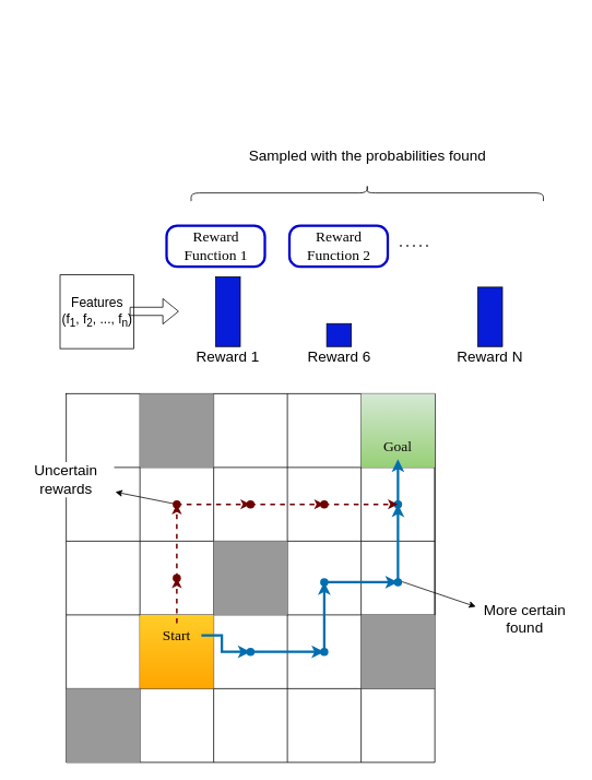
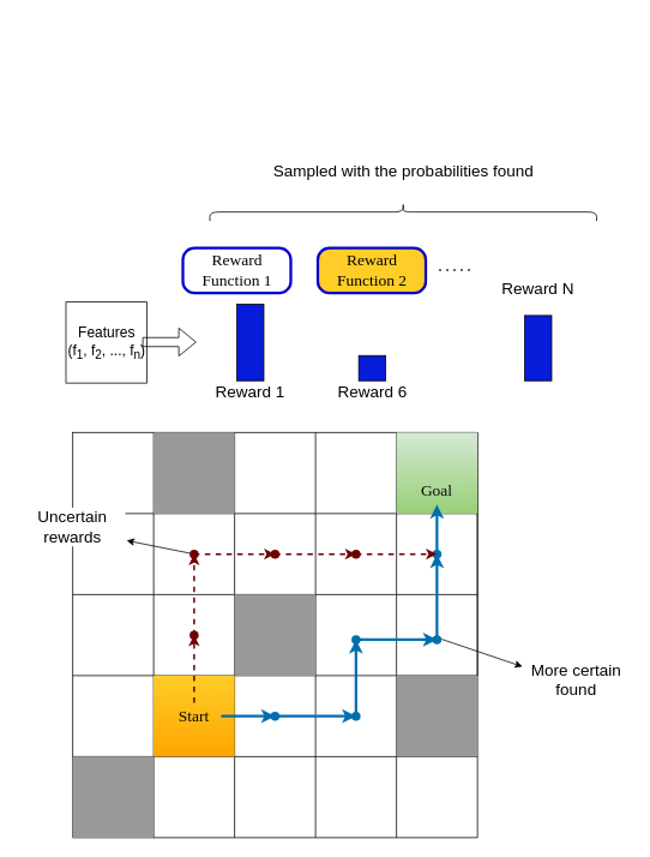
  <mxCell id="0" />
  <mxCell id="1" parent="0" />
  <mxCell id="2" value="" style="group" parent="1" vertex="1" connectable="0"><mxGeometry x="20" y="480" width="680" height="450" as="geometry" /></mxCell>
  <mxCell id="3" value="" style="shape=table;startSize=0;container=1;collapsible=0;childLayout=tableLayout;" parent="2" vertex="1"><mxGeometry x="60" width="450" height="450" as="geometry" /></mxCell>
  <mxCell id="4" value="" style="shape=tableRow;horizontal=0;startSize=0;swimlaneHead=0;swimlaneBody=0;strokeColor=inherit;top=0;left=0;bottom=0;right=0;collapsible=0;dropTarget=0;fillColor=none;points=[[0,0.5],[1,0.5]];portConstraint=eastwest;" parent="3" vertex="1"><mxGeometry width="450" height="90" as="geometry" /></mxCell>
  <mxCell id="5" value="" style="shape=partialRectangle;html=1;whiteSpace=wrap;connectable=0;strokeColor=inherit;overflow=hidden;fillColor=none;top=0;left=0;bottom=0;right=0;pointerEvents=1;" parent="4" vertex="1"><mxGeometry width="90" height="90" as="geometry"><mxRectangle width="90" height="90" as="alternateBounds" /></mxGeometry></mxCell>
  <mxCell id="6" value="" style="shape=partialRectangle;html=1;whiteSpace=wrap;connectable=0;strokeColor=#C73500;overflow=hidden;fillColor=#999999;top=0;left=0;bottom=0;right=0;pointerEvents=1;fontColor=#000000;" parent="4" vertex="1"><mxGeometry x="90" width="90" height="90" as="geometry"><mxRectangle width="90" height="90" as="alternateBounds" /></mxGeometry></mxCell>
  <mxCell id="7" value="" style="shape=partialRectangle;html=1;whiteSpace=wrap;connectable=0;strokeColor=inherit;overflow=hidden;fillColor=none;top=0;left=0;bottom=0;right=0;pointerEvents=1;" parent="4" vertex="1"><mxGeometry x="180" width="90" height="90" as="geometry"><mxRectangle width="90" height="90" as="alternateBounds" /></mxGeometry></mxCell>
  <mxCell id="8" value="" style="shape=partialRectangle;html=1;whiteSpace=wrap;connectable=0;strokeColor=inherit;overflow=hidden;fillColor=none;top=0;left=0;bottom=0;right=0;pointerEvents=1;" parent="4" vertex="1"><mxGeometry x="270" width="90" height="90" as="geometry"><mxRectangle width="90" height="90" as="alternateBounds" /></mxGeometry></mxCell>
  <mxCell id="9" value="" style="shape=partialRectangle;html=1;whiteSpace=wrap;connectable=0;strokeColor=inherit;overflow=hidden;fillColor=none;top=0;left=0;bottom=0;right=0;pointerEvents=1;" parent="4" vertex="1"><mxGeometry x="360" width="90" height="90" as="geometry"><mxRectangle width="90" height="90" as="alternateBounds" /></mxGeometry></mxCell>
  <mxCell id="10" value="" style="shape=tableRow;horizontal=0;startSize=0;swimlaneHead=0;swimlaneBody=0;strokeColor=inherit;top=0;left=0;bottom=0;right=0;collapsible=0;dropTarget=0;fillColor=none;points=[[0,0.5],[1,0.5]];portConstraint=eastwest;" parent="3" vertex="1"><mxGeometry y="90" width="450" height="90" as="geometry" /></mxCell>
  <mxCell id="11" value="" style="shape=partialRectangle;html=1;whiteSpace=wrap;connectable=0;strokeColor=inherit;overflow=hidden;fillColor=none;top=0;left=0;bottom=0;right=0;pointerEvents=1;" parent="10" vertex="1"><mxGeometry width="90" height="90" as="geometry"><mxRectangle width="90" height="90" as="alternateBounds" /></mxGeometry></mxCell>
  <mxCell id="12" value="" style="shape=partialRectangle;html=1;whiteSpace=wrap;connectable=0;strokeColor=inherit;overflow=hidden;fillColor=none;top=0;left=0;bottom=0;right=0;pointerEvents=1;" parent="10" vertex="1"><mxGeometry x="90" width="90" height="90" as="geometry"><mxRectangle width="90" height="90" as="alternateBounds" /></mxGeometry></mxCell>
  <mxCell id="13" value="" style="shape=partialRectangle;html=1;whiteSpace=wrap;connectable=0;strokeColor=inherit;overflow=hidden;fillColor=none;top=0;left=0;bottom=0;right=0;pointerEvents=1;" parent="10" vertex="1"><mxGeometry x="180" width="90" height="90" as="geometry"><mxRectangle width="90" height="90" as="alternateBounds" /></mxGeometry></mxCell>
  <mxCell id="14" value="" style="shape=partialRectangle;html=1;whiteSpace=wrap;connectable=0;strokeColor=inherit;overflow=hidden;fillColor=none;top=0;left=0;bottom=0;right=0;pointerEvents=1;" parent="10" vertex="1"><mxGeometry x="270" width="90" height="90" as="geometry"><mxRectangle width="90" height="90" as="alternateBounds" /></mxGeometry></mxCell>
  <mxCell id="15" value="" style="shape=partialRectangle;html=1;whiteSpace=wrap;connectable=0;strokeColor=inherit;overflow=hidden;fillColor=none;top=0;left=0;bottom=0;right=0;pointerEvents=1;" parent="10" vertex="1"><mxGeometry x="360" width="90" height="90" as="geometry"><mxRectangle width="90" height="90" as="alternateBounds" /></mxGeometry></mxCell>
  <mxCell id="16" value="" style="shape=tableRow;horizontal=0;startSize=0;swimlaneHead=0;swimlaneBody=0;strokeColor=inherit;top=0;left=0;bottom=0;right=0;collapsible=0;dropTarget=0;fillColor=none;points=[[0,0.5],[1,0.5]];portConstraint=eastwest;" parent="3" vertex="1"><mxGeometry y="180" width="450" height="90" as="geometry" /></mxCell>
  <mxCell id="17" value="" style="shape=partialRectangle;html=1;whiteSpace=wrap;connectable=0;strokeColor=inherit;overflow=hidden;fillColor=none;top=0;left=0;bottom=0;right=0;pointerEvents=1;" parent="16" vertex="1"><mxGeometry width="90" height="90" as="geometry"><mxRectangle width="90" height="90" as="alternateBounds" /></mxGeometry></mxCell>
  <mxCell id="18" value="" style="shape=partialRectangle;html=1;whiteSpace=wrap;connectable=0;strokeColor=inherit;overflow=hidden;fillColor=none;top=0;left=0;bottom=0;right=0;pointerEvents=1;" parent="16" vertex="1"><mxGeometry x="90" width="90" height="90" as="geometry"><mxRectangle width="90" height="90" as="alternateBounds" /></mxGeometry></mxCell>
  <mxCell id="19" value="" style="shape=partialRectangle;html=1;whiteSpace=wrap;connectable=0;strokeColor=inherit;overflow=hidden;fillColor=none;top=0;left=0;bottom=0;right=0;pointerEvents=1;" parent="16" vertex="1"><mxGeometry x="180" width="90" height="90" as="geometry"><mxRectangle width="90" height="90" as="alternateBounds" /></mxGeometry></mxCell>
  <mxCell id="20" value="" style="shape=partialRectangle;html=1;whiteSpace=wrap;connectable=0;strokeColor=inherit;overflow=hidden;fillColor=none;top=0;left=0;bottom=0;right=0;pointerEvents=1;" parent="16" vertex="1"><mxGeometry x="270" width="90" height="90" as="geometry"><mxRectangle width="90" height="90" as="alternateBounds" /></mxGeometry></mxCell>
  <mxCell id="21" value="" style="shape=partialRectangle;html=1;whiteSpace=wrap;connectable=0;strokeColor=inherit;overflow=hidden;fillColor=none;top=0;left=0;bottom=0;right=0;pointerEvents=1;" parent="16" vertex="1"><mxGeometry x="360" width="90" height="90" as="geometry"><mxRectangle width="90" height="90" as="alternateBounds" /></mxGeometry></mxCell>
  <mxCell id="22" value="" style="shape=waypoint;sketch=0;size=6;pointerEvents=1;points=[];fillColor=none;resizable=0;rotatable=0;perimeter=centerPerimeter;snapToPoint=1;" parent="16" vertex="1"><mxGeometry x="450" height="90" as="geometry"><mxRectangle width="NaN" height="90" as="alternateBounds" /></mxGeometry></mxCell>
  <mxCell id="23" value="" style="shape=tableRow;horizontal=0;startSize=0;swimlaneHead=0;swimlaneBody=0;strokeColor=inherit;top=0;left=0;bottom=0;right=0;collapsible=0;dropTarget=0;fillColor=none;points=[[0,0.5],[1,0.5]];portConstraint=eastwest;" parent="3" vertex="1"><mxGeometry y="270" width="450" height="90" as="geometry" /></mxCell>
  <mxCell id="24" value="" style="shape=partialRectangle;html=1;whiteSpace=wrap;connectable=0;strokeColor=inherit;overflow=hidden;fillColor=none;top=0;left=0;bottom=0;right=0;pointerEvents=1;" parent="23" vertex="1"><mxGeometry width="90" height="90" as="geometry"><mxRectangle width="90" height="90" as="alternateBounds" /></mxGeometry></mxCell>
  <mxCell id="25" value="" style="shape=partialRectangle;html=1;whiteSpace=wrap;connectable=0;strokeColor=#d79b00;overflow=hidden;fillColor=#ffcd28;top=0;left=0;bottom=0;right=0;pointerEvents=1;fillStyle=auto;gradientColor=#ffa500;" parent="23" vertex="1"><mxGeometry x="90" width="90" height="90" as="geometry"><mxRectangle width="90" height="90" as="alternateBounds" /></mxGeometry></mxCell>
  <mxCell id="26" value="" style="shape=partialRectangle;html=1;whiteSpace=wrap;connectable=0;strokeColor=inherit;overflow=hidden;fillColor=none;top=0;left=0;bottom=0;right=0;pointerEvents=1;" parent="23" vertex="1"><mxGeometry x="180" width="90" height="90" as="geometry"><mxRectangle width="90" height="90" as="alternateBounds" /></mxGeometry></mxCell>
  <mxCell id="27" value="" style="shape=partialRectangle;html=1;whiteSpace=wrap;connectable=0;strokeColor=inherit;overflow=hidden;fillColor=none;top=0;left=0;bottom=0;right=0;pointerEvents=1;" parent="23" vertex="1"><mxGeometry x="270" width="90" height="90" as="geometry"><mxRectangle width="90" height="90" as="alternateBounds" /></mxGeometry></mxCell>
  <mxCell id="28" value="" style="shape=partialRectangle;html=1;whiteSpace=wrap;connectable=0;strokeColor=inherit;overflow=hidden;fillColor=#999999;top=0;left=0;bottom=0;right=0;pointerEvents=1;" parent="23" vertex="1"><mxGeometry x="360" width="90" height="90" as="geometry"><mxRectangle width="90" height="90" as="alternateBounds" /></mxGeometry></mxCell>
  <mxCell id="29" value="" style="shape=tableRow;horizontal=0;startSize=0;swimlaneHead=0;swimlaneBody=0;strokeColor=inherit;top=0;left=0;bottom=0;right=0;collapsible=0;dropTarget=0;fillColor=none;points=[[0,0.5],[1,0.5]];portConstraint=eastwest;" parent="3" vertex="1"><mxGeometry y="360" width="450" height="90" as="geometry" /></mxCell>
  <mxCell id="30" value="" style="shape=partialRectangle;html=1;whiteSpace=wrap;connectable=0;strokeColor=inherit;overflow=hidden;fillColor=none;top=0;left=0;bottom=0;right=0;pointerEvents=1;" parent="29" vertex="1"><mxGeometry width="90" height="90" as="geometry"><mxRectangle width="90" height="90" as="alternateBounds" /></mxGeometry></mxCell>
  <mxCell id="31" value="" style="shape=partialRectangle;html=1;whiteSpace=wrap;connectable=0;strokeColor=inherit;overflow=hidden;fillColor=none;top=0;left=0;bottom=0;right=0;pointerEvents=1;" parent="29" vertex="1"><mxGeometry x="90" width="90" height="90" as="geometry"><mxRectangle width="90" height="90" as="alternateBounds" /></mxGeometry></mxCell>
  <mxCell id="32" value="" style="shape=partialRectangle;html=1;whiteSpace=wrap;connectable=0;strokeColor=inherit;overflow=hidden;fillColor=none;top=0;left=0;bottom=0;right=0;pointerEvents=1;" parent="29" vertex="1"><mxGeometry x="180" width="90" height="90" as="geometry"><mxRectangle width="90" height="90" as="alternateBounds" /></mxGeometry></mxCell>
  <mxCell id="33" value="" style="shape=partialRectangle;html=1;whiteSpace=wrap;connectable=0;strokeColor=inherit;overflow=hidden;fillColor=none;top=0;left=0;bottom=0;right=0;pointerEvents=1;" parent="29" vertex="1"><mxGeometry x="270" width="90" height="90" as="geometry"><mxRectangle width="90" height="90" as="alternateBounds" /></mxGeometry></mxCell>
  <mxCell id="34" value="" style="shape=partialRectangle;html=1;whiteSpace=wrap;connectable=0;strokeColor=inherit;overflow=hidden;fillColor=none;top=0;left=0;bottom=0;right=0;pointerEvents=1;" parent="29" vertex="1"><mxGeometry x="360" width="90" height="90" as="geometry"><mxRectangle width="90" height="90" as="alternateBounds" /></mxGeometry></mxCell>
- <mxCell id="35" value="&lt;font face=&quot;Comic Sans MS&quot; style=&quot;font-size: 18px;&quot;&gt;Start&lt;/font&gt;" style="text;html=1;strokeColor=none;fillColor=none;align=center;verticalAlign=middle;whiteSpace=wrap;rounded=0;fontSize=18;fontColor=#050505;" parent="2" vertex="1"><mxGeometry x="165" y="280" width="60" height="30" as="geometry" /></mxCell>
+ <mxCell id="35" value="&lt;font face=&quot;Comic Sans MS&quot; style=&quot;font-size: 18px;&quot;&gt;Start&lt;/font&gt;" style="text;html=1;strokeColor=none;fillColor=none;align=center;verticalAlign=middle;whiteSpace=wrap;rounded=0;fontSize=18;fontColor=#050505;" parent="2" vertex="1"><mxGeometry x="165" y="300" width="60" height="30" as="geometry" /></mxCell>
  <mxCell id="36" value="" style="shape=partialRectangle;html=1;whiteSpace=wrap;connectable=0;strokeColor=#82b366;overflow=hidden;fillColor=#d5e8d4;top=0;left=0;bottom=0;right=0;pointerEvents=1;fillStyle=auto;gradientColor=#97d077;" parent="2" vertex="1"><mxGeometry x="420" width="90" height="90" as="geometry"><mxRectangle width="90" height="90" as="alternateBounds" /></mxGeometry></mxCell>
  <mxCell id="37" value="&lt;font face=&quot;Comic Sans MS&quot; style=&quot;font-size: 18px;&quot;&gt;Goal&lt;/font&gt;" style="text;html=1;align=center;verticalAlign=middle;whiteSpace=wrap;rounded=0;fontSize=18;fontColor=#0D0D0D;" parent="2" vertex="1"><mxGeometry x="435" y="50" width="60" height="30" as="geometry" /></mxCell>
  <mxCell id="38" value="" style="shape=waypoint;sketch=0;fillStyle=solid;size=6;pointerEvents=1;points=[];fillColor=#1ba1e2;resizable=0;rotatable=0;perimeter=centerPerimeter;snapToPoint=1;fontColor=#ffffff;strokeColor=#006EAF;strokeWidth=3;" parent="2" vertex="1"><mxGeometry x="275" y="305" width="20" height="20" as="geometry" /></mxCell>
  <mxCell id="39" style="edgeStyle=orthogonalEdgeStyle;rounded=0;orthogonalLoop=1;jettySize=auto;html=1;entryX=0.79;entryY=0.77;entryDx=0;entryDy=0;entryPerimeter=0;fillColor=#1ba1e2;strokeColor=#006EAF;strokeWidth=3;" parent="2" source="35" target="38" edge="1"><mxGeometry relative="1" as="geometry" /></mxCell>
  <mxCell id="40" value="" style="shape=waypoint;sketch=0;fillStyle=solid;size=6;pointerEvents=1;points=[];fillColor=#1ba1e2;resizable=0;rotatable=0;perimeter=centerPerimeter;snapToPoint=1;fontColor=#ffffff;strokeColor=#006EAF;strokeWidth=3;" parent="2" vertex="1"><mxGeometry x="365" y="305" width="20" height="20" as="geometry" /></mxCell>
  <mxCell id="41" style="edgeStyle=orthogonalEdgeStyle;rounded=0;orthogonalLoop=1;jettySize=auto;html=1;entryX=0.81;entryY=0.97;entryDx=0;entryDy=0;entryPerimeter=0;fillColor=#1ba1e2;strokeColor=#006EAF;strokeWidth=3;" parent="2" source="38" target="40" edge="1"><mxGeometry relative="1" as="geometry" /></mxCell>
  <mxCell id="42" value="" style="shape=waypoint;sketch=0;fillStyle=solid;size=6;pointerEvents=1;points=[];fillColor=#1ba1e2;resizable=0;rotatable=0;perimeter=centerPerimeter;snapToPoint=1;fontColor=#ffffff;strokeColor=#006EAF;strokeWidth=3;" parent="2" vertex="1"><mxGeometry x="365" y="220" width="20" height="20" as="geometry" /></mxCell>
  <mxCell id="43" style="edgeStyle=orthogonalEdgeStyle;rounded=0;orthogonalLoop=1;jettySize=auto;html=1;entryX=0.49;entryY=0.82;entryDx=0;entryDy=0;entryPerimeter=0;fillColor=#1ba1e2;strokeColor=#006EAF;strokeWidth=3;" parent="2" source="40" target="42" edge="1"><mxGeometry relative="1" as="geometry" /></mxCell>
  <mxCell id="44" value="" style="shape=waypoint;sketch=0;fillStyle=solid;size=6;pointerEvents=1;points=[];fillColor=#1ba1e2;resizable=0;rotatable=0;perimeter=centerPerimeter;snapToPoint=1;fontColor=#ffffff;strokeColor=#006EAF;strokeWidth=3;" parent="2" vertex="1"><mxGeometry x="455" y="220" width="20" height="20" as="geometry" /></mxCell>
  <mxCell id="45" style="edgeStyle=orthogonalEdgeStyle;rounded=0;orthogonalLoop=1;jettySize=auto;html=1;fillColor=#1ba1e2;strokeColor=#006EAF;strokeWidth=3;" parent="2" source="42" target="44" edge="1"><mxGeometry relative="1" as="geometry" /></mxCell>
  <mxCell id="46" style="edgeStyle=orthogonalEdgeStyle;rounded=0;orthogonalLoop=1;jettySize=auto;html=1;entryX=0.5;entryY=1;entryDx=0;entryDy=0;fillColor=#1ba1e2;strokeColor=#006EAF;strokeWidth=3;" parent="2" source="47" target="37" edge="1"><mxGeometry relative="1" as="geometry" /></mxCell>
  <mxCell id="47" value="" style="shape=waypoint;sketch=0;fillStyle=solid;size=6;pointerEvents=1;points=[];fillColor=#1ba1e2;resizable=0;rotatable=0;perimeter=centerPerimeter;snapToPoint=1;fontColor=#ffffff;strokeColor=#006EAF;strokeWidth=3;" parent="2" vertex="1"><mxGeometry x="455" y="125" width="20" height="20" as="geometry" /></mxCell>
  <mxCell id="48" style="edgeStyle=orthogonalEdgeStyle;rounded=0;orthogonalLoop=1;jettySize=auto;html=1;entryX=0.27;entryY=0.89;entryDx=0;entryDy=0;entryPerimeter=0;fillColor=#1ba1e2;strokeColor=#006EAF;strokeWidth=3;" parent="2" source="44" target="47" edge="1"><mxGeometry relative="1" as="geometry" /></mxCell>
  <mxCell id="49" value="" style="shape=partialRectangle;html=1;whiteSpace=wrap;connectable=0;strokeColor=inherit;overflow=hidden;fillColor=#999999;top=0;left=0;bottom=0;right=0;pointerEvents=1;" parent="2" vertex="1"><mxGeometry x="240" y="180" width="90" height="90" as="geometry"><mxRectangle width="90" height="90" as="alternateBounds" /></mxGeometry></mxCell>
  <mxCell id="50" value="" style="shape=partialRectangle;html=1;whiteSpace=wrap;connectable=0;strokeColor=inherit;overflow=hidden;fillColor=#999999;top=0;left=0;bottom=0;right=0;pointerEvents=1;" parent="2" vertex="1"><mxGeometry x="60" y="360" width="90" height="90" as="geometry"><mxRectangle width="90" height="90" as="alternateBounds" /></mxGeometry></mxCell>
  <mxCell id="51" value="" style="endArrow=classic;html=1;rounded=0;entryX=0;entryY=0;entryDx=0;entryDy=0;" parent="2" target="52" edge="1"><mxGeometry width="50" height="50" relative="1" as="geometry"><mxPoint x="470" y="229.5" as="sourcePoint" /><mxPoint x="550" y="250" as="targetPoint" /></mxGeometry></mxCell>
  <mxCell id="52" value="More certain found" style="text;html=1;strokeColor=none;fillColor=none;align=center;verticalAlign=middle;whiteSpace=wrap;rounded=0;fontSize=18;" parent="2" vertex="1"><mxGeometry x="560" y="260" width="120" height="30" as="geometry" /></mxCell>
  <mxCell id="53" value="" style="shape=waypoint;sketch=0;fillStyle=auto;size=6;pointerEvents=1;points=[];fillColor=#a20025;resizable=0;rotatable=0;perimeter=centerPerimeter;snapToPoint=1;fontColor=#ffffff;strokeColor=#6F0000;strokeWidth=3;" parent="2" vertex="1"><mxGeometry x="185" y="215" width="20" height="20" as="geometry" /></mxCell>
  <mxCell id="54" style="edgeStyle=orthogonalEdgeStyle;rounded=0;orthogonalLoop=1;jettySize=auto;html=1;entryX=0.49;entryY=0.99;entryDx=0;entryDy=0;entryPerimeter=0;fillColor=#a20025;strokeColor=#6F0000;strokeWidth=2;dashed=1;" parent="2" source="35" target="53" edge="1"><mxGeometry relative="1" as="geometry" /></mxCell>
  <mxCell id="55" value="" style="shape=waypoint;sketch=0;fillStyle=auto;size=6;pointerEvents=1;points=[];fillColor=#a20025;resizable=0;rotatable=0;perimeter=centerPerimeter;snapToPoint=1;fontColor=#ffffff;strokeColor=#6F0000;strokeWidth=3;" parent="2" vertex="1"><mxGeometry x="275" y="125" width="20" height="20" as="geometry" /></mxCell>
  <mxCell id="56" style="edgeStyle=orthogonalEdgeStyle;rounded=0;orthogonalLoop=1;jettySize=auto;html=1;fillColor=#a20025;strokeColor=#6F0000;strokeWidth=2;dashed=1;" parent="2" source="57" target="47" edge="1"><mxGeometry relative="1" as="geometry" /></mxCell>
  <mxCell id="57" value="" style="shape=waypoint;sketch=0;fillStyle=auto;size=6;pointerEvents=1;points=[];fillColor=#a20025;resizable=0;rotatable=0;perimeter=centerPerimeter;snapToPoint=1;fontColor=#ffffff;strokeColor=#6F0000;strokeWidth=3;" parent="2" vertex="1"><mxGeometry x="365" y="125" width="20" height="20" as="geometry" /></mxCell>
  <mxCell id="58" style="edgeStyle=orthogonalEdgeStyle;rounded=0;orthogonalLoop=1;jettySize=auto;html=1;entryX=0.29;entryY=0.61;entryDx=0;entryDy=0;entryPerimeter=0;fillColor=#a20025;strokeColor=#6F0000;strokeWidth=2;dashed=1;" parent="2" source="55" target="57" edge="1"><mxGeometry relative="1" as="geometry" /></mxCell>
  <mxCell id="59" value="Uncertain rewards" style="text;html=1;strokeColor=none;fillColor=none;align=center;verticalAlign=middle;whiteSpace=wrap;rounded=0;fontSize=18;labelBackgroundColor=default;" parent="2" vertex="1"><mxGeometry y="90" width="120" height="30" as="geometry" /></mxCell>
  <mxCell id="60" value="" style="endArrow=classic;html=1;rounded=0;exitX=0.19;exitY=0.93;exitDx=0;exitDy=0;exitPerimeter=0;entryX=1;entryY=1;entryDx=0;entryDy=0;" parent="2" source="61" target="59" edge="1"><mxGeometry width="50" height="50" relative="1" as="geometry"><mxPoint x="-160" y="60" as="sourcePoint" /><mxPoint x="150" y="120" as="targetPoint" /></mxGeometry></mxCell>
  <mxCell id="61" value="" style="shape=waypoint;sketch=0;fillStyle=auto;size=6;pointerEvents=1;points=[];fillColor=#a20025;resizable=0;rotatable=0;perimeter=centerPerimeter;snapToPoint=1;fontColor=#ffffff;strokeColor=#6F0000;strokeWidth=3;" parent="2" vertex="1"><mxGeometry x="185" y="125" width="20" height="20" as="geometry" /></mxCell>
  <mxCell id="62" style="edgeStyle=orthogonalEdgeStyle;rounded=0;orthogonalLoop=1;jettySize=auto;html=1;entryX=0.65;entryY=0.93;entryDx=0;entryDy=0;entryPerimeter=0;fillColor=#a20025;strokeColor=#6F0000;strokeWidth=2;dashed=1;" parent="2" source="53" target="61" edge="1"><mxGeometry relative="1" as="geometry" /></mxCell>
  <mxCell id="63" style="edgeStyle=orthogonalEdgeStyle;rounded=0;orthogonalLoop=1;jettySize=auto;html=1;fillColor=#a20025;strokeColor=#6F0000;strokeWidth=2;dashed=1;" parent="2" source="61" target="55" edge="1"><mxGeometry relative="1" as="geometry" /></mxCell>
  <mxCell id="64" value="" style="group" parent="1" vertex="1" connectable="0"><mxGeometry x="57.5" y="175" width="605" height="275" as="geometry" /></mxCell>
  <mxCell id="65" value="Reward Function 1" style="rounded=1;whiteSpace=wrap;html=1;fontFamily=Comic Sans MS;fontSize=18;arcSize=26;strokeColor=#0000CC;strokeWidth=3;" parent="64" vertex="1"><mxGeometry x="145" y="100" width="120" height="50" as="geometry" /></mxCell>
- <mxCell id="66" value="Reward Function 2" style="rounded=1;whiteSpace=wrap;html=1;fontFamily=Comic Sans MS;fontSize=18;arcSize=26;strokeColor=#0000CC;strokeWidth=3;" parent="64" vertex="1"><mxGeometry x="295" y="100" width="120" height="50" as="geometry" /></mxCell>
+ <mxCell id="66" value="Reward Function 2" style="rounded=1;whiteSpace=wrap;html=1;fontFamily=Comic Sans MS;fontSize=18;arcSize=26;strokeColor=#0000CC;strokeWidth=3;fillColor=#ffcd28;" parent="64" vertex="1"><mxGeometry x="295" y="100" width="120" height="50" as="geometry" /></mxCell>
  <mxCell id="67" value="" style="shape=curlyBracket;whiteSpace=wrap;html=1;rounded=1;flipH=1;labelPosition=right;verticalLabelPosition=middle;align=left;verticalAlign=middle;rotation=-90;" parent="64" vertex="1"><mxGeometry x="380" y="-155" width="20" height="430" as="geometry" /></mxCell>
  <mxCell id="68" value="Sampled with the probabilities found" style="text;html=1;strokeColor=none;fillColor=none;align=center;verticalAlign=middle;whiteSpace=wrap;rounded=0;fontSize=18;" parent="64" vertex="1"><mxGeometry x="225" width="330" height="30" as="geometry" /></mxCell>
  <mxCell id="69" value="&lt;font style=&quot;font-size: 16px;&quot;&gt;Features&lt;br style=&quot;&quot;&gt;(f&lt;sub&gt;1&lt;/sub&gt;, f&lt;sub&gt;2&lt;/sub&gt;, ..., f&lt;sub&gt;n&lt;/sub&gt;)&lt;/font&gt;" style="whiteSpace=wrap;html=1;aspect=fixed;" parent="64" vertex="1"><mxGeometry x="15" y="160" width="90" height="90" as="geometry" /></mxCell>
  <mxCell id="70" value="" style="shape=flexArrow;endArrow=classic;html=1;rounded=0;" parent="64" edge="1"><mxGeometry width="50" height="50" relative="1" as="geometry"><mxPoint x="100" y="204.5" as="sourcePoint" /><mxPoint x="160" y="204.5" as="targetPoint" /></mxGeometry></mxCell>
  <mxCell id="71" value="" style="endArrow=none;dashed=1;html=1;dashPattern=1 3;strokeWidth=2;rounded=0;" parent="64" edge="1"><mxGeometry width="50" height="50" relative="1" as="geometry"><mxPoint x="430" y="124.5" as="sourcePoint" /><mxPoint x="470" y="124.5" as="targetPoint" /></mxGeometry></mxCell>
  <mxCell id="72" value="&lt;font style=&quot;font-size: 18px;&quot;&gt;Reward 1&lt;/font&gt;" style="text;html=1;strokeColor=none;fillColor=none;align=center;verticalAlign=middle;whiteSpace=wrap;rounded=0;fontSize=15;" parent="64" vertex="1"><mxGeometry x="172.5" y="245" width="95" height="30" as="geometry" /></mxCell>
  <mxCell id="73" value="&lt;font style=&quot;font-size: 18px;&quot;&gt;Reward 6&lt;/font&gt;" style="text;html=1;strokeColor=none;fillColor=none;align=center;verticalAlign=middle;whiteSpace=wrap;rounded=0;fontSize=15;" parent="64" vertex="1"><mxGeometry x="308" y="245" width="95" height="30" as="geometry" /></mxCell>
- <mxCell id="74" value="&lt;font style=&quot;font-size: 18px;&quot;&gt;Reward N&lt;br&gt;&lt;/font&gt;" style="text;html=1;strokeColor=none;fillColor=none;align=center;verticalAlign=middle;whiteSpace=wrap;rounded=0;fontSize=15;" parent="64" vertex="1"><mxGeometry x="492.5" y="245" width="95" height="30" as="geometry" /></mxCell>
+ <mxCell id="74" value="&lt;font style=&quot;font-size: 18px;&quot;&gt;Reward N&lt;br&gt;&lt;/font&gt;" style="text;html=1;strokeColor=none;fillColor=none;align=center;verticalAlign=middle;whiteSpace=wrap;rounded=0;fontSize=15;" parent="64" vertex="1"><mxGeometry x="492.5" y="130" width="95" height="30" as="geometry" /></mxCell>
  <mxCell id="75" value="" style="rounded=0;whiteSpace=wrap;html=1;rotation=90;fillColor=#071CD9;" parent="64" vertex="1"><mxGeometry x="177.5" y="190" width="85" height="30" as="geometry" /></mxCell>
  <mxCell id="76" value="" style="rounded=0;whiteSpace=wrap;html=1;rotation=90;fillColor=#071CD9;" parent="64" vertex="1"><mxGeometry x="341.5" y="218.5" width="28" height="30" as="geometry" /></mxCell>
  <mxCell id="77" value="" style="rounded=0;whiteSpace=wrap;html=1;rotation=90;fillColor=#071CD9;" parent="64" vertex="1"><mxGeometry x="503.75" y="196.25" width="72.5" height="30" as="geometry" /></mxCell>
